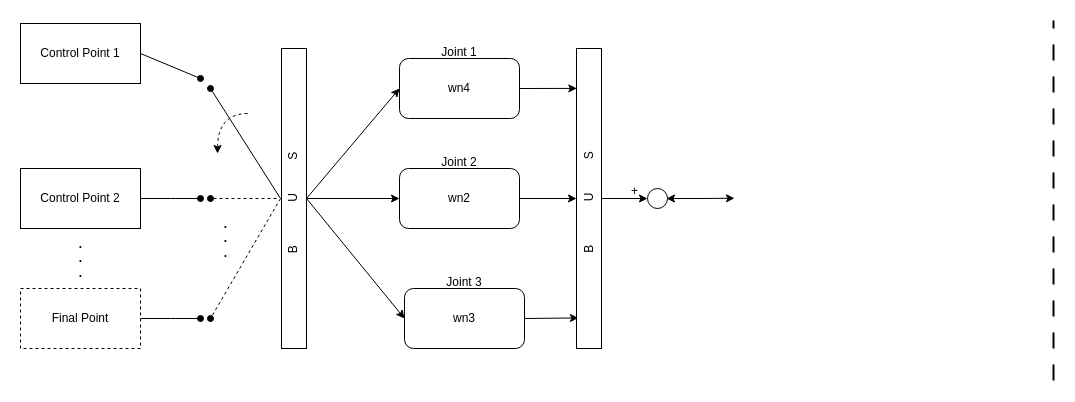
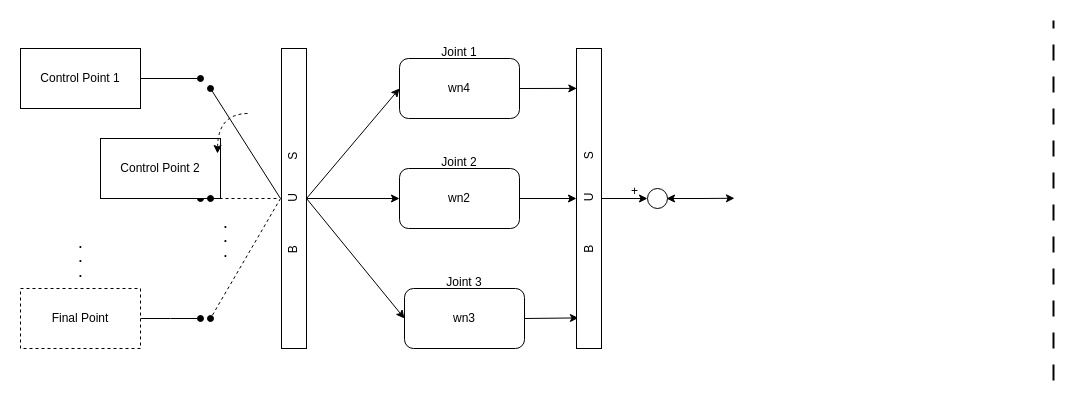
  <mxCell id="0" />
  <mxCell id="1" parent="0" />
  <mxCell id="2" style="rounded=0;orthogonalLoop=1;jettySize=auto;html=1;exitX=1;exitY=0.5;exitDx=0;exitDy=0;endArrow=oval;endFill=1;" edge="1" parent="1" source="3"><mxGeometry relative="1" as="geometry"><mxPoint x="200" y="78" as="targetPoint" /></mxGeometry></mxCell>
- <mxCell id="3" value="Control Point 1" style="rounded=0;whiteSpace=wrap;html=1;" vertex="1" parent="1"><mxGeometry x="20" y="23" width="120" height="60" as="geometry" /></mxCell>
+ <mxCell id="3" value="Control Point 1" style="rounded=0;whiteSpace=wrap;html=1;" vertex="1" parent="1"><mxGeometry x="20" y="48" width="120" height="60" as="geometry" /></mxCell>
  <mxCell id="4" style="edgeStyle=orthogonalEdgeStyle;rounded=0;orthogonalLoop=1;jettySize=auto;html=1;exitX=1;exitY=0.5;exitDx=0;exitDy=0;endArrow=oval;endFill=1;" edge="1" parent="1" source="5"><mxGeometry relative="1" as="geometry"><mxPoint x="200" y="198" as="targetPoint" /></mxGeometry></mxCell>
- <mxCell id="5" value="Control Point 2" style="rounded=0;whiteSpace=wrap;html=1;" vertex="1" parent="1"><mxGeometry x="20" y="168" width="120" height="60" as="geometry" /></mxCell>
+ <mxCell id="5" value="Control Point 2" style="rounded=0;whiteSpace=wrap;html=1;" vertex="1" parent="1"><mxGeometry x="100" y="138" width="120" height="60" as="geometry" /></mxCell>
  <mxCell id="6" style="edgeStyle=orthogonalEdgeStyle;rounded=0;orthogonalLoop=1;jettySize=auto;html=1;exitX=1;exitY=0.5;exitDx=0;exitDy=0;endArrow=oval;endFill=1;" edge="1" parent="1" source="7"><mxGeometry relative="1" as="geometry"><mxPoint x="200" y="318" as="targetPoint" /></mxGeometry></mxCell>
  <mxCell id="7" value="Final Point" style="rounded=0;whiteSpace=wrap;html=1;dashed=1;" vertex="1" parent="1"><mxGeometry x="20" y="288" width="120" height="60" as="geometry" /></mxCell>
  <mxCell id="8" value="&lt;b&gt;.&lt;/b&gt;&lt;div&gt;&lt;b&gt;.&lt;/b&gt;&lt;/div&gt;&lt;div&gt;&lt;b&gt;.&lt;/b&gt;&lt;/div&gt;" style="text;html=1;align=center;verticalAlign=middle;resizable=0;points=[];autosize=1;strokeColor=none;fillColor=none;" vertex="1" parent="1"><mxGeometry x="65" y="228" width="30" height="60" as="geometry" /></mxCell>
  <mxCell id="9" style="rounded=0;orthogonalLoop=1;jettySize=auto;html=1;exitX=0;exitY=0.5;exitDx=0;exitDy=0;endArrow=oval;endFill=1;" edge="1" parent="1"><mxGeometry relative="1" as="geometry"><mxPoint x="210" y="88" as="targetPoint" /><mxPoint x="280" y="198" as="sourcePoint" /></mxGeometry></mxCell>
  <mxCell id="10" style="edgeStyle=orthogonalEdgeStyle;rounded=0;orthogonalLoop=1;jettySize=auto;html=1;dashed=1;endArrow=oval;endFill=1;" edge="1" parent="1"><mxGeometry relative="1" as="geometry"><mxPoint x="210" y="198" as="targetPoint" /><mxPoint x="276" y="198" as="sourcePoint" /></mxGeometry></mxCell>
  <mxCell id="11" style="rounded=0;orthogonalLoop=1;jettySize=auto;html=1;exitX=0;exitY=0.5;exitDx=0;exitDy=0;endArrow=oval;endFill=1;dashed=1;" edge="1" parent="1"><mxGeometry relative="1" as="geometry"><mxPoint x="210" y="318" as="targetPoint" /><mxPoint x="280" y="198" as="sourcePoint" /></mxGeometry></mxCell>
  <mxCell id="12" style="rounded=0;orthogonalLoop=1;jettySize=auto;html=1;exitX=1;exitY=0.5;exitDx=0;exitDy=0;edgeStyle=orthogonalEdgeStyle;curved=1;dashed=1;" edge="1" parent="1"><mxGeometry relative="1" as="geometry"><mxPoint x="217" y="153" as="targetPoint" /><mxPoint x="247" y="113" as="sourcePoint" /></mxGeometry></mxCell>
  <mxCell id="13" value="&lt;b&gt;.&lt;/b&gt;&lt;div&gt;&lt;b&gt;.&lt;/b&gt;&lt;/div&gt;&lt;div&gt;&lt;b&gt;.&lt;/b&gt;&lt;/div&gt;" style="text;html=1;align=center;verticalAlign=middle;resizable=0;points=[];autosize=1;strokeColor=none;fillColor=none;" vertex="1" parent="1"><mxGeometry x="210" y="208" width="30" height="60" as="geometry" /></mxCell>
  <mxCell id="14" value="wn4" style="rounded=1;whiteSpace=wrap;html=1;shadow=0;" vertex="1" parent="1"><mxGeometry x="399" y="58" width="120" height="60" as="geometry" /></mxCell>
  <mxCell id="15" value="Joint 1" style="text;html=1;align=center;verticalAlign=middle;whiteSpace=wrap;rounded=0;shadow=0;" vertex="1" parent="1"><mxGeometry x="429" y="37" width="60" height="30" as="geometry" /></mxCell>
  <mxCell id="16" style="rounded=0;orthogonalLoop=1;jettySize=auto;html=1;exitX=1;exitY=0.5;exitDx=0;exitDy=0;entryX=0;entryY=0.5;entryDx=0;entryDy=0;" edge="1" parent="1" source="17" target="28"><mxGeometry relative="1" as="geometry"><mxPoint x="599" y="198" as="targetPoint" /></mxGeometry></mxCell>
  <mxCell id="17" value="wn2" style="rounded=1;whiteSpace=wrap;html=1;shadow=0;" vertex="1" parent="1"><mxGeometry x="399" y="168" width="120" height="60" as="geometry" /></mxCell>
  <mxCell id="18" value="Joint 2" style="text;html=1;align=center;verticalAlign=middle;whiteSpace=wrap;rounded=0;shadow=0;" vertex="1" parent="1"><mxGeometry x="429" y="147" width="60" height="30" as="geometry" /></mxCell>
  <mxCell id="19" style="rounded=0;orthogonalLoop=1;jettySize=auto;html=1;exitX=1;exitY=0.5;exitDx=0;exitDy=0;entryX=0.077;entryY=0.898;entryDx=0;entryDy=0;shadow=0;entryPerimeter=0;" edge="1" parent="1" source="20" target="28"><mxGeometry relative="1" as="geometry"><mxPoint x="614" y="213" as="targetPoint" /></mxGeometry></mxCell>
  <mxCell id="20" value="wn3" style="rounded=1;whiteSpace=wrap;html=1;shadow=0;" vertex="1" parent="1"><mxGeometry x="404" y="288" width="120" height="60" as="geometry" /></mxCell>
  <mxCell id="21" value="Joint 3" style="text;html=1;align=center;verticalAlign=middle;whiteSpace=wrap;rounded=0;shadow=0;" vertex="1" parent="1"><mxGeometry x="434" y="267" width="60" height="30" as="geometry" /></mxCell>
  <mxCell id="22" value="" style="endArrow=classic;html=1;rounded=0;entryX=0;entryY=0.5;entryDx=0;entryDy=0;exitX=1;exitY=0.5;exitDx=0;exitDy=0;" edge="1" parent="1" target="14" source="25"><mxGeometry width="50" height="50" relative="1" as="geometry"><mxPoint x="446" y="-23" as="sourcePoint" /><mxPoint x="496" y="-73" as="targetPoint" /></mxGeometry></mxCell>
  <mxCell id="23" style="edgeStyle=orthogonalEdgeStyle;rounded=0;orthogonalLoop=1;jettySize=auto;html=1;exitX=1;exitY=0.5;exitDx=0;exitDy=0;entryX=0;entryY=0.5;entryDx=0;entryDy=0;" edge="1" parent="1" source="25" target="17"><mxGeometry relative="1" as="geometry" /></mxCell>
  <mxCell id="24" style="rounded=0;orthogonalLoop=1;jettySize=auto;html=1;exitX=1;exitY=0.5;exitDx=0;exitDy=0;entryX=0;entryY=0.5;entryDx=0;entryDy=0;" edge="1" parent="1" source="25" target="20"><mxGeometry relative="1" as="geometry" /></mxCell>
  <mxCell id="25" value="" style="rounded=0;whiteSpace=wrap;html=1;" vertex="1" parent="1"><mxGeometry x="281" y="48" width="25" height="300" as="geometry" /></mxCell>
  <mxCell id="26" value="B&amp;nbsp; &amp;nbsp; &amp;nbsp; &amp;nbsp; &amp;nbsp; &amp;nbsp; &amp;nbsp;U&amp;nbsp; &amp;nbsp; &amp;nbsp; &amp;nbsp; &amp;nbsp; S" style="text;html=1;align=center;verticalAlign=middle;resizable=0;points=[];autosize=1;strokeColor=none;fillColor=none;rotation=270;" vertex="1" parent="1"><mxGeometry x="233" y="188" width="120" height="30" as="geometry" /></mxCell>
  <mxCell id="27" style="edgeStyle=orthogonalEdgeStyle;rounded=0;orthogonalLoop=1;jettySize=auto;html=1;exitX=1;exitY=0.5;exitDx=0;exitDy=0;" edge="1" parent="1" source="34"><mxGeometry relative="1" as="geometry"><mxPoint x="666" y="198.259" as="targetPoint" /></mxGeometry></mxCell>
  <mxCell id="28" value="" style="rounded=0;whiteSpace=wrap;html=1;" vertex="1" parent="1"><mxGeometry x="576" y="48" width="25" height="300" as="geometry" /></mxCell>
  <mxCell id="29" style="rounded=0;orthogonalLoop=1;jettySize=auto;html=1;exitX=1;exitY=0.5;exitDx=0;exitDy=0;entryX=0.012;entryY=0.133;entryDx=0;entryDy=0;entryPerimeter=0;" edge="1" parent="1" source="14" target="28"><mxGeometry relative="1" as="geometry" /></mxCell>
  <mxCell id="30" value="B&amp;nbsp; &amp;nbsp; &amp;nbsp; &amp;nbsp; &amp;nbsp; &amp;nbsp; &amp;nbsp;U&amp;nbsp; &amp;nbsp; &amp;nbsp; &amp;nbsp; &amp;nbsp; S" style="text;html=1;align=center;verticalAlign=middle;resizable=0;points=[];autosize=1;strokeColor=none;fillColor=none;rotation=270;" vertex="1" parent="1"><mxGeometry x="528.5" y="188" width="120" height="30" as="geometry" /></mxCell>
  <mxCell id="31" value="+" style="text;html=1;align=center;verticalAlign=middle;resizable=0;points=[];autosize=1;strokeColor=none;fillColor=none;" vertex="1" parent="1"><mxGeometry x="619" y="176" width="30" height="30" as="geometry" /></mxCell>
  <mxCell id="32" value="" style="edgeStyle=orthogonalEdgeStyle;rounded=0;orthogonalLoop=1;jettySize=auto;html=1;exitX=1;exitY=0.5;exitDx=0;exitDy=0;" edge="1" parent="1" source="28" target="34"><mxGeometry relative="1" as="geometry"><mxPoint x="666" y="198.259" as="targetPoint" /><mxPoint x="601" y="198" as="sourcePoint" /></mxGeometry></mxCell>
  <mxCell id="33" style="edgeStyle=orthogonalEdgeStyle;rounded=0;orthogonalLoop=1;jettySize=auto;html=1;exitX=1;exitY=0.5;exitDx=0;exitDy=0;" edge="1" parent="1" source="34"><mxGeometry relative="1" as="geometry"><mxPoint x="734" y="197.75" as="targetPoint" /></mxGeometry></mxCell>
  <mxCell id="34" value="" style="ellipse;whiteSpace=wrap;html=1;" vertex="1" parent="1"><mxGeometry x="647" y="188" width="20" height="20" as="geometry" /></mxCell>
  <mxCell id="35" value="" style="endArrow=none;dashed=1;html=1;dashPattern=8 8;strokeWidth=2;rounded=0;" edge="1" parent="1"><mxGeometry width="50" height="50" relative="1" as="geometry"><mxPoint x="1053" y="380" as="sourcePoint" /><mxPoint x="1053" y="20" as="targetPoint" /></mxGeometry></mxCell>
